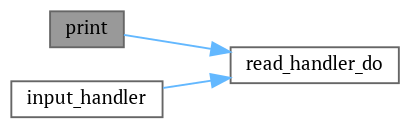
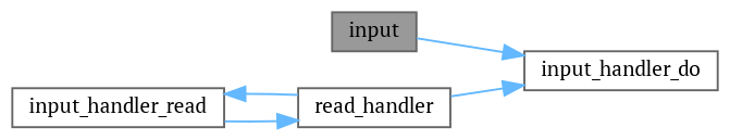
  digraph {
    fontname="PT Serif"
    rankdir=RL
    node [color=grey40 fillcolor=white fontname="PT Serif" fontsize=10 shape=box style=filled]
    edge [color=steelblue1 dir=back fontname="PT Serif" fontsize=10 labelfontname=Helvetica labelfontsize=10 style=solid]
-   n1 [color=gray40 fillcolor=grey60 fontcolor=black height=0.2 label=print width=0.4]
-   n2 [height=0.2 label=read_handler_do width=0.4]
-   n3 [height=0.2 label=input_handler width=0.4]
+   n1 [color=gray40 fillcolor=grey60 fontcolor=black height=0.2 label=input width=0.4]
+   n2 [height=0.2 label=input_handler_do width=0.4]
+   n3 [height=0.2 label=read_handler width=0.4]
+   n4 [height=0.2 label=input_handler_read width=0.4]
    n2 -> n1
    n2 -> n3
+   n3 -> n4
+   n4 -> n3
  }
